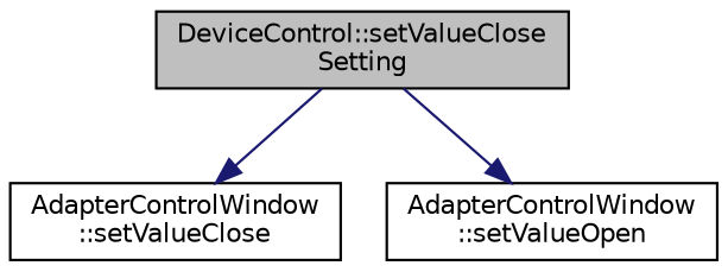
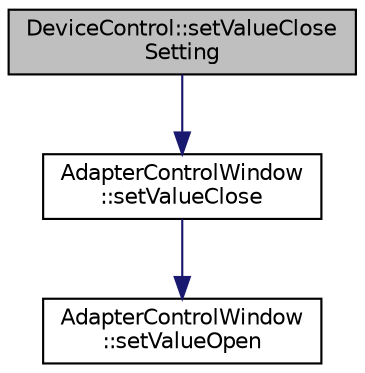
  digraph {
    rankdir=TB
    node [color=black fillcolor=white fontname=Helvetica fontsize=10 shape=record style=filled]
    edge [color=midnightblue fontname=Helvetica fontsize=10 labelfontname=Helvetica labelfontsize=10 style=solid]
    n1 [fillcolor=grey75 fontcolor=black height=0.2 label="DeviceControl::setValueClose\lSetting" width=0.4]
    n2 [height=0.2 label="AdapterControlWindow\l::setValueClose" width=0.4]
    n3 [height=0.2 label="AdapterControlWindow\l::setValueOpen" width=0.4]
    n1 -> n2
-   n1 -> n3
+   n2 -> n3
  }
